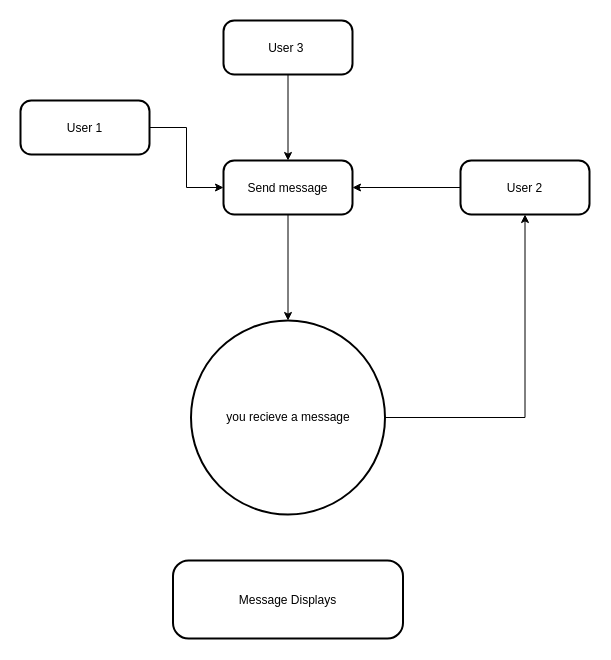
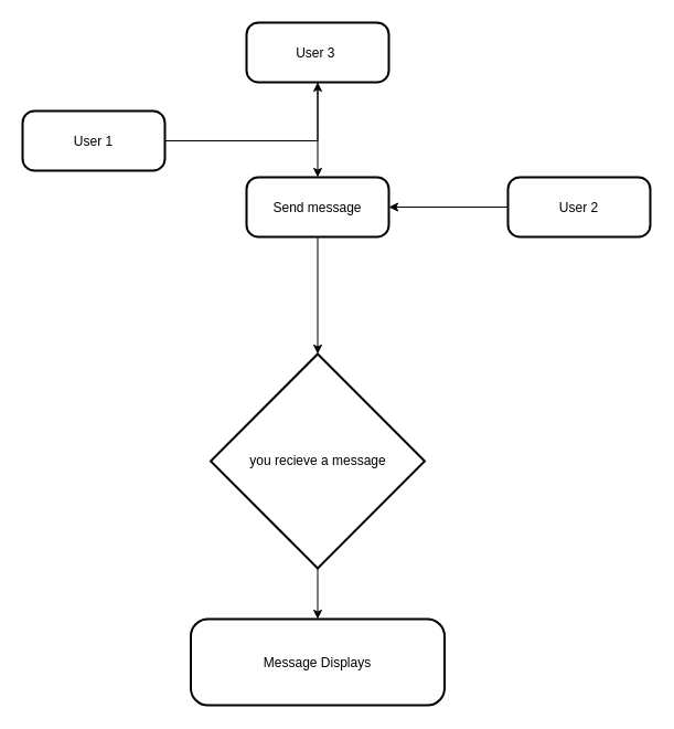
  <mxCell id="0" />
  <mxCell id="1" parent="0" />
  <mxCell id="2" value="Message Displays" style="rounded=1;arcSize=20;strokeWidth=2" parent="1" vertex="1"><mxGeometry x="172.5" y="560" width="230" height="78" as="geometry" /></mxCell>
- <mxCell id="3" style="edgeStyle=orthogonalEdgeStyle;rounded=0;orthogonalLoop=1;jettySize=auto;html=1;" edge="1" parent="1" source="4" target="10"><mxGeometry relative="1" as="geometry" /></mxCell>
- <mxCell id="4" value="you recieve a message" style="ellipse;strokeWidth=2;whiteSpace=wrap;" parent="1" vertex="1"><mxGeometry x="190.5" y="320" width="194" height="194" as="geometry" /></mxCell>
+ <mxCell id="3" style="edgeStyle=orthogonalEdgeStyle;rounded=0;orthogonalLoop=1;jettySize=auto;html=1;entryX=0.5;entryY=0;entryDx=0;entryDy=0;" edge="1" parent="1" source="4" target="2"><mxGeometry relative="1" as="geometry" /></mxCell>
+ <mxCell id="4" value="you recieve a message" style="rhombus;strokeWidth=2;whiteSpace=wrap;" parent="1" vertex="1"><mxGeometry x="190.5" y="320" width="194" height="194" as="geometry" /></mxCell>
  <mxCell id="5" style="edgeStyle=orthogonalEdgeStyle;rounded=0;orthogonalLoop=1;jettySize=auto;html=1;entryX=0.5;entryY=0;entryDx=0;entryDy=0;" edge="1" parent="1" source="6" target="4"><mxGeometry relative="1" as="geometry" /></mxCell>
  <mxCell id="6" value="Send message" style="rounded=1;arcSize=20;strokeWidth=2" parent="1" vertex="1"><mxGeometry x="223" y="160" width="129" height="54" as="geometry" /></mxCell>
- <mxCell id="7" style="edgeStyle=orthogonalEdgeStyle;rounded=0;orthogonalLoop=1;jettySize=auto;html=1;entryX=0;entryY=0.5;entryDx=0;entryDy=0;" edge="1" parent="1" source="8" target="6"><mxGeometry relative="1" as="geometry" /></mxCell>
+ <mxCell id="7" style="edgeStyle=orthogonalEdgeStyle;rounded=0;orthogonalLoop=1;jettySize=auto;html=1;" edge="1" parent="1" source="8" target="12"><mxGeometry relative="1" as="geometry" /></mxCell>
  <mxCell id="8" value="User 1" style="rounded=1;arcSize=20;strokeWidth=2" parent="1" vertex="1"><mxGeometry x="20" y="100" width="129" height="54" as="geometry" /></mxCell>
  <mxCell id="9" style="edgeStyle=orthogonalEdgeStyle;rounded=0;orthogonalLoop=1;jettySize=auto;html=1;entryX=1;entryY=0.5;entryDx=0;entryDy=0;" edge="1" parent="1" source="10" target="6"><mxGeometry relative="1" as="geometry" /></mxCell>
  <mxCell id="10" value="User 2" style="rounded=1;arcSize=20;strokeWidth=2" parent="1" vertex="1"><mxGeometry x="460" y="160" width="129" height="54" as="geometry" /></mxCell>
  <mxCell id="11" style="edgeStyle=orthogonalEdgeStyle;rounded=0;orthogonalLoop=1;jettySize=auto;html=1;entryX=0.5;entryY=0;entryDx=0;entryDy=0;" edge="1" parent="1" source="12" target="6"><mxGeometry relative="1" as="geometry" /></mxCell>
  <mxCell id="12" value="User 3 " style="rounded=1;arcSize=20;strokeWidth=2" parent="1" vertex="1"><mxGeometry x="223" y="20" width="129" height="54" as="geometry" /></mxCell>
